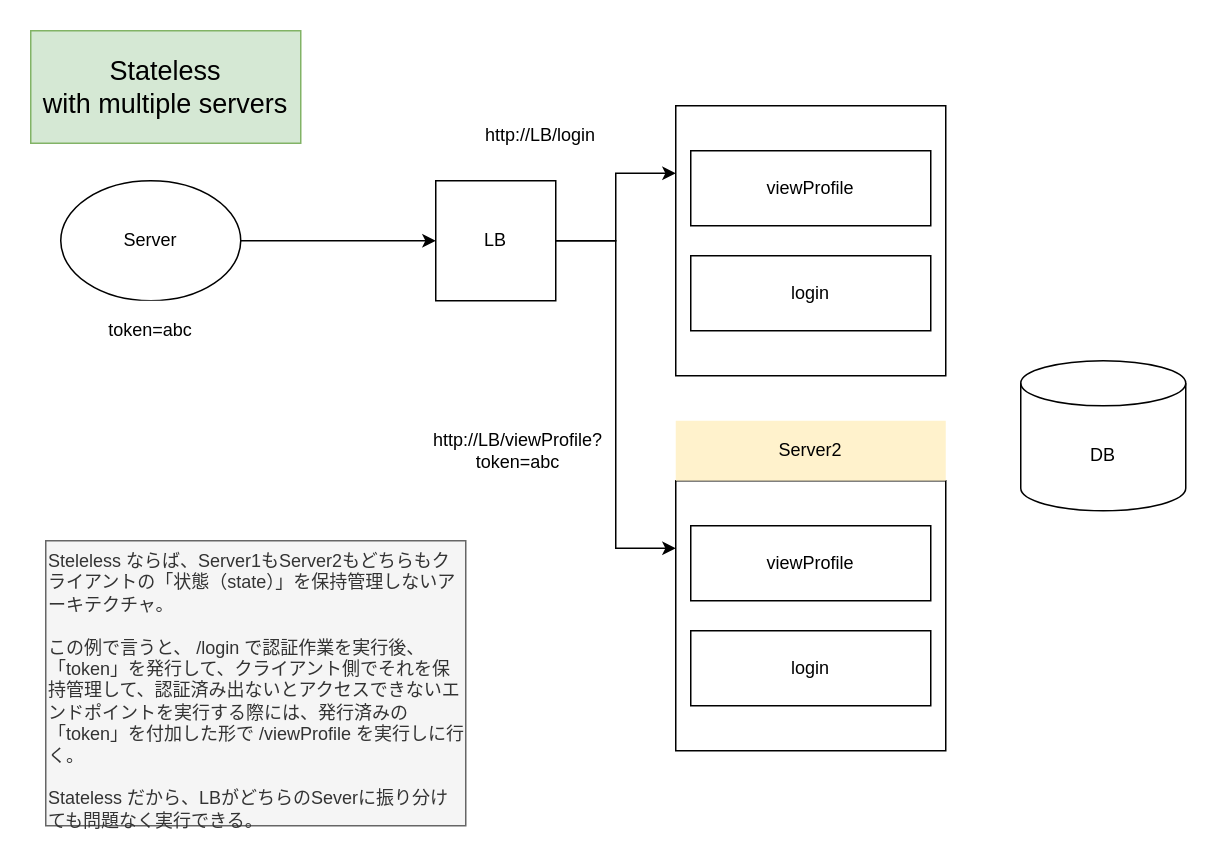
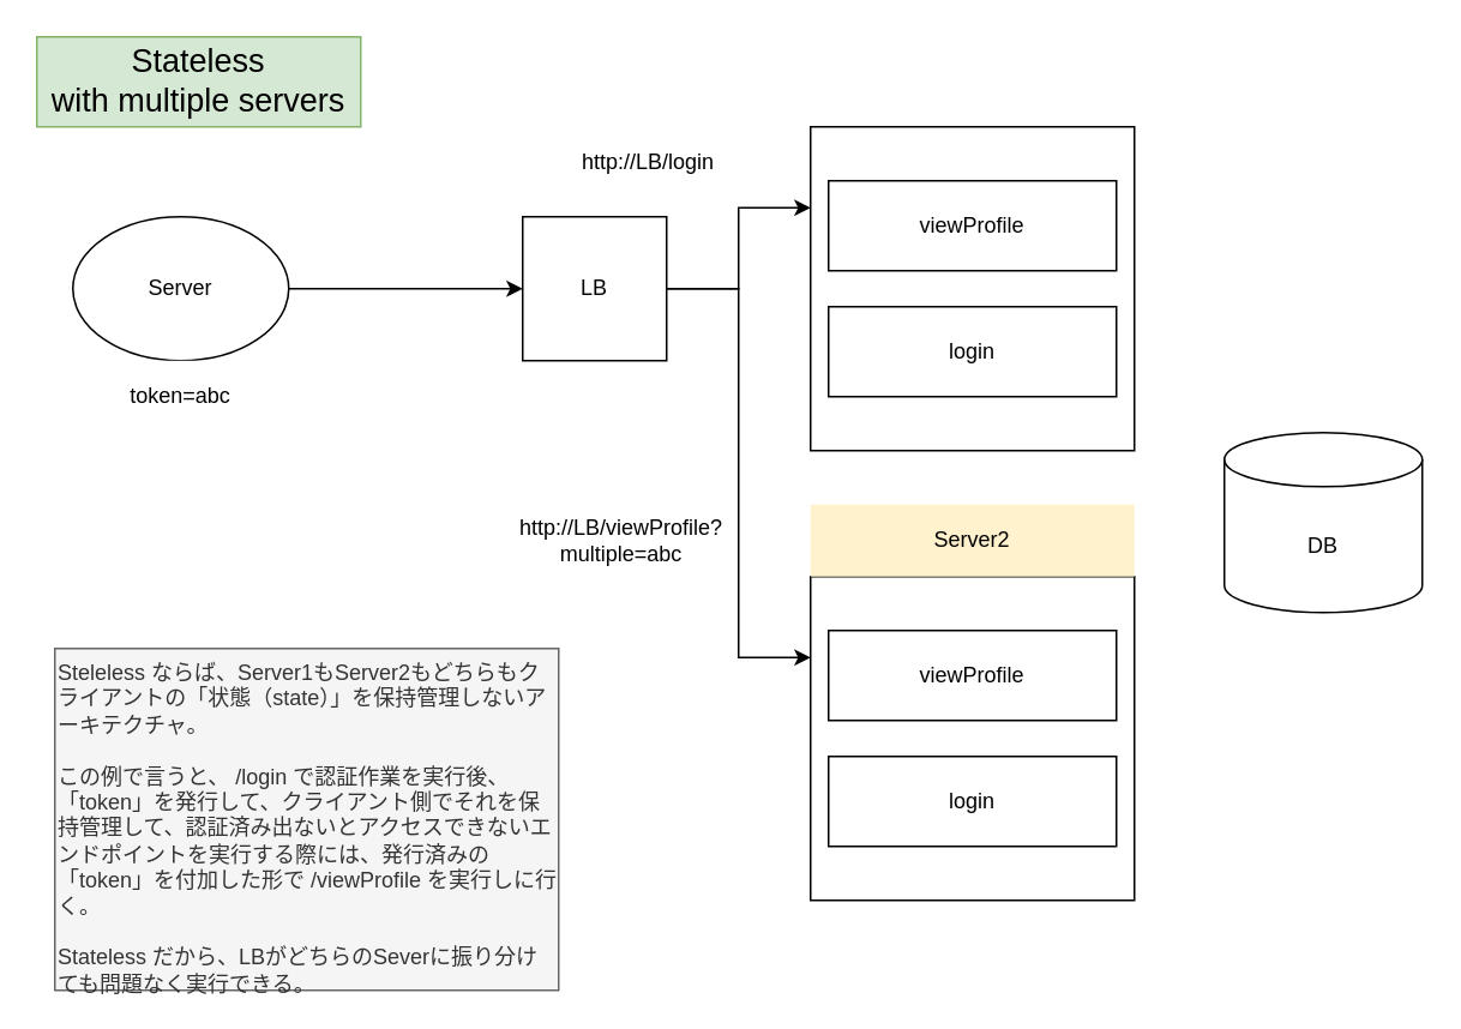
  <mxCell id="0" />
  <mxCell id="1" parent="0" />
  <mxCell id="2" value="" style="whiteSpace=wrap;html=1;aspect=fixed;" vertex="1" parent="1"><mxGeometry x="450" y="70" width="180" height="180" as="geometry" /></mxCell>
  <mxCell id="3" value="viewProfile" style="rounded=0;whiteSpace=wrap;html=1;" vertex="1" parent="1"><mxGeometry x="460" y="100" width="160" height="50" as="geometry" /></mxCell>
  <mxCell id="4" value="login" style="rounded=0;whiteSpace=wrap;html=1;" vertex="1" parent="1"><mxGeometry x="460" y="170" width="160" height="50" as="geometry" /></mxCell>
  <mxCell id="5" style="edgeStyle=orthogonalEdgeStyle;rounded=0;orthogonalLoop=1;jettySize=auto;html=1;exitX=1;exitY=0.5;exitDx=0;exitDy=0;" edge="1" source="6" parent="1"><mxGeometry relative="1" as="geometry"><mxPoint x="290" y="160" as="targetPoint" /></mxGeometry></mxCell>
  <mxCell id="6" value="Server" style="ellipse;whiteSpace=wrap;html=1;" vertex="1" parent="1"><mxGeometry x="40" y="120" width="120" height="80" as="geometry" /></mxCell>
  <mxCell id="7" style="edgeStyle=orthogonalEdgeStyle;rounded=0;orthogonalLoop=1;jettySize=auto;html=1;entryX=0;entryY=0.25;entryDx=0;entryDy=0;" edge="1" source="9" target="2" parent="1"><mxGeometry relative="1" as="geometry" /></mxCell>
  <mxCell id="8" style="edgeStyle=orthogonalEdgeStyle;rounded=0;orthogonalLoop=1;jettySize=auto;html=1;entryX=0;entryY=0.25;entryDx=0;entryDy=0;" edge="1" source="9" target="10" parent="1"><mxGeometry relative="1" as="geometry" /></mxCell>
  <mxCell id="9" value="LB" style="whiteSpace=wrap;html=1;aspect=fixed;" vertex="1" parent="1"><mxGeometry x="290" y="120" width="80" height="80" as="geometry" /></mxCell>
  <mxCell id="10" value="" style="whiteSpace=wrap;html=1;aspect=fixed;" vertex="1" parent="1"><mxGeometry x="450" y="320" width="180" height="180" as="geometry" /></mxCell>
  <mxCell id="11" value="Server2" style="rounded=0;whiteSpace=wrap;html=1;strokeColor=none;fillColor=#fff2cc;" vertex="1" parent="1"><mxGeometry x="450" y="280" width="180" height="40" as="geometry" /></mxCell>
  <mxCell id="12" value="viewProfile" style="rounded=0;whiteSpace=wrap;html=1;" vertex="1" parent="1"><mxGeometry x="460" y="350" width="160" height="50" as="geometry" /></mxCell>
  <mxCell id="13" value="login" style="rounded=0;whiteSpace=wrap;html=1;" vertex="1" parent="1"><mxGeometry x="460" y="420" width="160" height="50" as="geometry" /></mxCell>
  <mxCell id="14" value="http://LB/login" style="rounded=0;whiteSpace=wrap;html=1;strokeColor=none;" vertex="1" parent="1"><mxGeometry x="300" y="70" width="120" height="40" as="geometry" /></mxCell>
  <mxCell id="15" value="DB" style="shape=cylinder3;whiteSpace=wrap;html=1;boundedLbl=1;backgroundOutline=1;size=15;" vertex="1" parent="1"><mxGeometry x="680" y="240" width="110" height="100" as="geometry" /></mxCell>
- <mxCell id="16" value="Stateless&lt;br&gt;with multiple servers" style="rounded=0;whiteSpace=wrap;html=1;strokeColor=#82b366;fontSize=18;fillColor=#d5e8d4;" vertex="1" parent="1"><mxGeometry x="20" y="20" width="180" height="75" as="geometry" /></mxCell>
+ <mxCell id="16" value="Stateless&lt;br&gt;with multiple servers" style="rounded=0;whiteSpace=wrap;html=1;strokeColor=#82b366;fontSize=18;fillColor=#d5e8d4;" vertex="1" parent="1"><mxGeometry x="20" y="20" width="180" height="50" as="geometry" /></mxCell>
  <mxCell id="17" value="Steleless ならば、Server1もServer2もどちらもクライアントの「状態（state）」を保持管理しないアーキテクチャ。&lt;br&gt;&lt;br&gt;この例で言うと、 /login で認証作業を実行後、「token」を発行して、クライアント側でそれを保持管理して、認証済み出ないとアクセスできないエンドポイントを実行する際には、発行済みの「token」を付加した形で /viewProfile を実行しに行く。&lt;br&gt;&lt;br&gt;Stateless だから、LBがどちらのSeverに振り分けても問題なく実行できる。&lt;br&gt;&lt;br&gt;" style="rounded=0;whiteSpace=wrap;html=1;strokeColor=#666666;align=left;verticalAlign=top;fillColor=#f5f5f5;fontColor=#333333;" vertex="1" parent="1"><mxGeometry x="30" y="360" width="280" height="190" as="geometry" /></mxCell>
- <mxCell id="18" value="http://LB/viewProfile?token=abc" style="rounded=0;whiteSpace=wrap;html=1;strokeColor=none;" vertex="1" parent="1"><mxGeometry x="285" y="280" width="120" height="40" as="geometry" /></mxCell>
+ <mxCell id="18" value="http://LB/viewProfile?multiple=abc" style="rounded=0;whiteSpace=wrap;html=1;strokeColor=none;" vertex="1" parent="1"><mxGeometry x="285" y="280" width="120" height="40" as="geometry" /></mxCell>
  <mxCell id="19" value="token=abc" style="rounded=0;whiteSpace=wrap;html=1;strokeColor=none;" vertex="1" parent="1"><mxGeometry x="40" y="200" width="120" height="40" as="geometry" /></mxCell>
